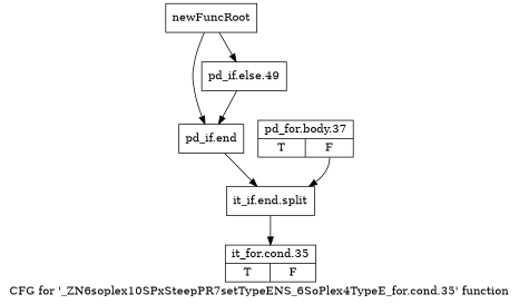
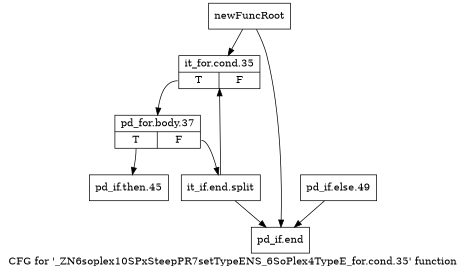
  digraph {
    label="CFG for '_ZN6soplex10SPxSteepPR7setTypeENS_6SoPlex4TypeE_for.cond.35' function"
    node [shape=record]
    n1 [label="{newFuncRoot}"]
    n2 [label="{it_for.cond.35|{<s0>T|<s1>F}}"]
    n3 [label="{pd_if.end}"]
    n4 [label="{pd_for.body.37|{<s0>T|<s1>F}}"]
+   n5 [label="{pd_if.then.45}"]
    n6 [label="{it_if.end.split}"]
    n7 [label="{pd_if.else.49}"]
-   n1 -> n7
+   n1 -> n2
    n1 -> n3
-   n3 -> n6
+   n2 -> n4 [tailport=s0]
+   n6 -> n3
+   n4 -> n5 [tailport=s0]
    n4 -> n6 [tailport=s1]
    n6 -> n2
    n7 -> n3
  }
